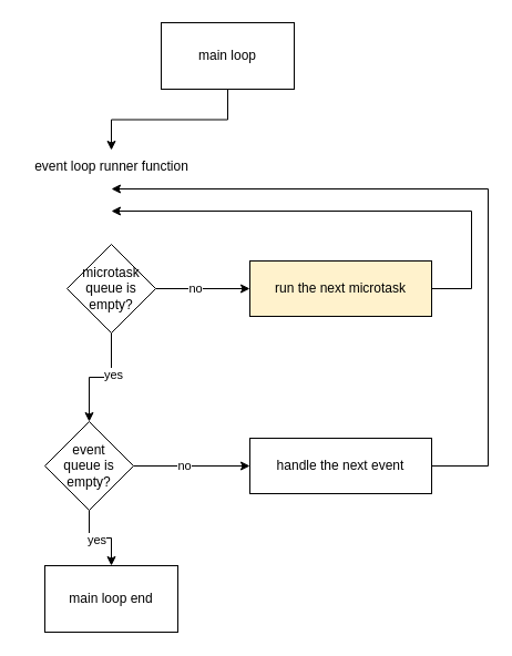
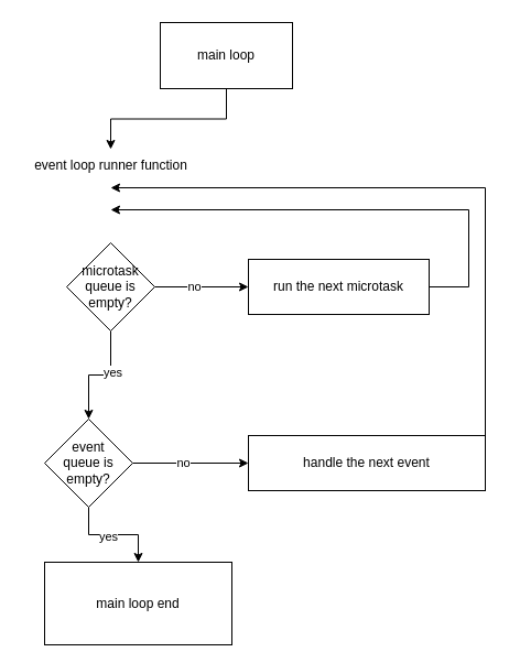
  <mxCell id="0" />
  <mxCell id="1" parent="0" />
  <mxCell id="2" value="main loop" style="whiteSpace=wrap;html=1;" parent="1" vertex="1"><mxGeometry x="145" y="20" width="120" height="60" as="geometry" /></mxCell>
  <mxCell id="3" value="" style="edgeStyle=orthogonalEdgeStyle;rounded=0;orthogonalLoop=1;jettySize=auto;html=1;" parent="1" source="2" target="9" edge="1"><mxGeometry relative="1" as="geometry"><mxPoint x="95" y="120" as="sourcePoint" /><mxPoint x="100" y="135" as="targetPoint" /></mxGeometry></mxCell>
  <mxCell id="4" style="edgeStyle=orthogonalEdgeStyle;rounded=0;orthogonalLoop=1;jettySize=auto;html=1;" parent="1" source="8" target="17" edge="1"><mxGeometry relative="1" as="geometry"><mxPoint x="100" y="370" as="targetPoint" /></mxGeometry></mxCell>
  <mxCell id="5" value="yes" style="edgeLabel;html=1;align=center;verticalAlign=middle;resizable=0;points=[];" parent="4" vertex="1" connectable="0"><mxGeometry x="-0.257" y="1" relative="1" as="geometry"><mxPoint as="offset" /></mxGeometry></mxCell>
  <mxCell id="6" style="edgeStyle=orthogonalEdgeStyle;rounded=0;orthogonalLoop=1;jettySize=auto;html=1;" parent="1" edge="1"><mxGeometry relative="1" as="geometry"><mxPoint x="140" y="260" as="sourcePoint" /><mxPoint x="225" y="260" as="targetPoint" /></mxGeometry></mxCell>
  <mxCell id="7" value="no" style="edgeLabel;html=1;align=center;verticalAlign=middle;resizable=0;points=[];" parent="6" vertex="1" connectable="0"><mxGeometry x="-0.176" y="-6" relative="1" as="geometry"><mxPoint y="-7" as="offset" /></mxGeometry></mxCell>
  <mxCell id="8" value="&lt;div&gt;microtask queue is empty?&lt;/div&gt;" style="rhombus;whiteSpace=wrap;html=1;" parent="1" vertex="1"><mxGeometry x="60" y="220" width="80" height="80" as="geometry" /></mxCell>
  <mxCell id="9" value="event loop runner function" style="text;html=1;align=center;verticalAlign=middle;resizable=0;points=[];autosize=1;strokeColor=none;fillColor=none;" parent="1" vertex="1"><mxGeometry x="20" y="135" width="160" height="30" as="geometry" /></mxCell>
  <mxCell id="10" style="edgeStyle=orthogonalEdgeStyle;rounded=0;orthogonalLoop=1;jettySize=auto;html=1;" parent="1" source="11" edge="1"><mxGeometry relative="1" as="geometry"><Array as="points"><mxPoint x="425" y="260" /><mxPoint x="425" y="190" /><mxPoint x="100" y="190" /></Array><mxPoint x="100" y="190" as="targetPoint" /></mxGeometry></mxCell>
- <mxCell id="11" value="run the next microtask" style="whiteSpace=wrap;html=1;fillColor=#fff2cc;" parent="1" vertex="1"><mxGeometry x="225" y="235" width="164" height="50" as="geometry" /></mxCell>
- <mxCell id="12" value="main loop end" style="whiteSpace=wrap;html=1;" parent="1" vertex="1"><mxGeometry x="40" y="510" width="120" height="60" as="geometry" /></mxCell>
+ <mxCell id="11" value="run the next microtask" style="whiteSpace=wrap;html=1;" parent="1" vertex="1"><mxGeometry x="225" y="235" width="164" height="50" as="geometry" /></mxCell>
+ <mxCell id="12" value="main loop end" style="whiteSpace=wrap;html=1;" parent="1" vertex="1"><mxGeometry x="40" y="510" width="170" height="75" as="geometry" /></mxCell>
  <mxCell id="13" style="edgeStyle=orthogonalEdgeStyle;rounded=0;orthogonalLoop=1;jettySize=auto;html=1;" parent="1" source="17" target="12" edge="1"><mxGeometry relative="1" as="geometry" /></mxCell>
  <mxCell id="14" value="yes" style="edgeLabel;html=1;align=center;verticalAlign=middle;resizable=0;points=[];" parent="13" vertex="1" connectable="0"><mxGeometry x="-0.115" y="-1" relative="1" as="geometry"><mxPoint as="offset" /></mxGeometry></mxCell>
  <mxCell id="15" style="edgeStyle=orthogonalEdgeStyle;rounded=0;orthogonalLoop=1;jettySize=auto;html=1;" parent="1" source="17" target="19" edge="1"><mxGeometry relative="1" as="geometry" /></mxCell>
  <mxCell id="16" value="no" style="edgeLabel;html=1;align=center;verticalAlign=middle;resizable=0;points=[];" parent="15" vertex="1" connectable="0"><mxGeometry x="-0.142" y="1" relative="1" as="geometry"><mxPoint as="offset" /></mxGeometry></mxCell>
  <mxCell id="17" value="&lt;div&gt;event&lt;/div&gt;&lt;div&gt;queue is empty?&lt;/div&gt;" style="rhombus;whiteSpace=wrap;html=1;" parent="1" vertex="1"><mxGeometry x="40" y="380" width="80" height="80" as="geometry" /></mxCell>
  <mxCell id="18" style="edgeStyle=orthogonalEdgeStyle;rounded=0;orthogonalLoop=1;jettySize=auto;html=1;" parent="1" source="19" edge="1"><mxGeometry relative="1" as="geometry"><mxPoint x="100" y="170" as="targetPoint" /><Array as="points"><mxPoint x="440" y="420" /><mxPoint x="440" y="170" /></Array></mxGeometry></mxCell>
- <mxCell id="19" value="handle the next event" style="whiteSpace=wrap;html=1;" parent="1" vertex="1"><mxGeometry x="225" y="395" width="164" height="50" as="geometry" /></mxCell>
+ <mxCell id="19" value="handle the next event" style="whiteSpace=wrap;html=1;" parent="1" vertex="1"><mxGeometry x="225" y="395" width="215" height="50" as="geometry" /></mxCell>
